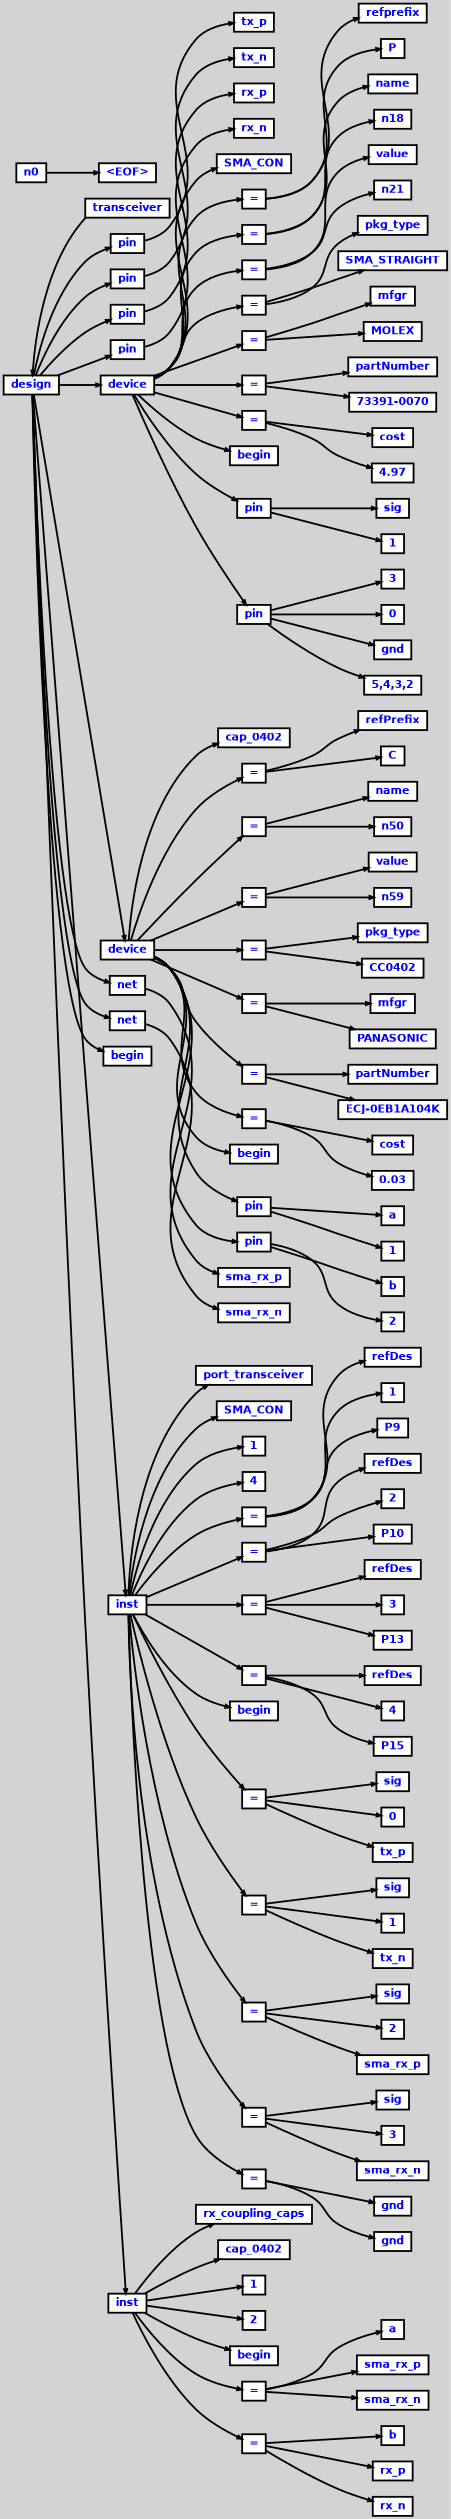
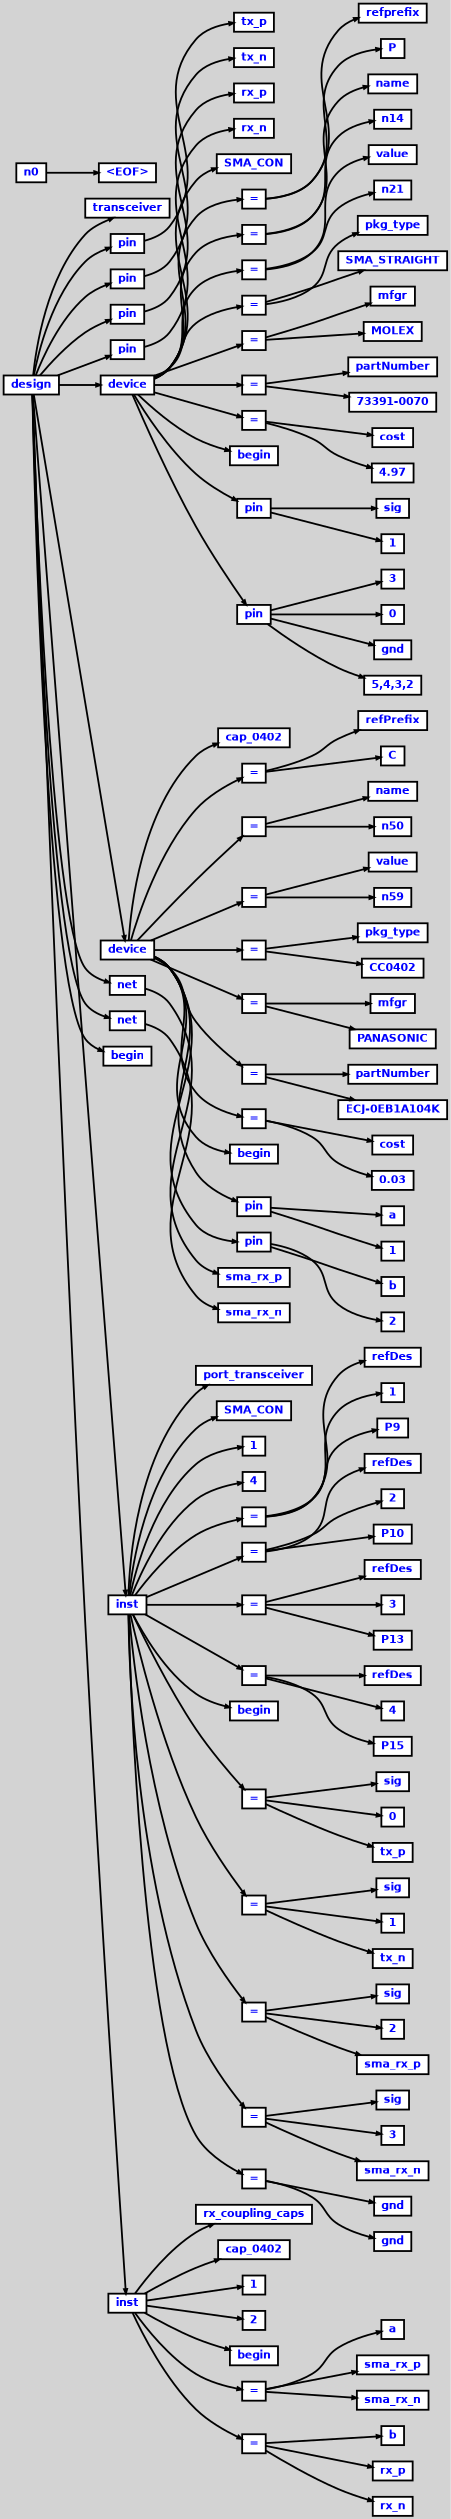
  digraph {
    bgcolor=lightgrey
    ordering=out
    rankdir=LR
    ranksep=.4
    node [color=black fillcolor=white fixedsize=false fontcolor=blue fontname="Helvetica-bold" fontsize=12 shape=box style="filled, solid, bold"]
    edge [arrowsize=.5 color=black style=bold]
    n1 [height=.25 label=design width=.25]
    n2 [height=.25 label=transceiver width=.25]
    n3 [height=.25 label=pin width=.25]
    n5 [height=.25 label=pin width=.25]
    n7 [height=.25 label=pin width=.25]
    n9 [height=.25 label=pin width=.25]
    n11 [height=.25 label=device width=.25]
    n43 [height=.25 label=device width=.25]
    n73 [height=.25 label=net width=.25]
    n75 [height=.25 label=net width=.25]
    n77 [height=.25 label=begin width=.25]
    n78 [height=.25 label=inst width=.25]
    n119 [height=.25 label=inst width=.25]
    n0 [height=.25 width=.25]
    n133 [height=.25 label="<EOF>" width=.25]
    n4 [height=.25 label=tx_p width=.25]
    n6 [height=.25 label=tx_n width=.25]
    n8 [height=.25 label=rx_p width=.25]
    n10 [height=.25 label=rx_n width=.25]
    n12 [height=.25 label=SMA_CON width=.25]
    n13 [height=.25 label="=" width=.25]
    n16 [height=.25 label="=" width=.25]
    n19 [height=.25 label="=" width=.25]
    n22 [height=.25 label="=" width=.25]
    n25 [height=.25 label="=" width=.25]
    n28 [height=.25 label="=" width=.25]
    n31 [height=.25 label="=" width=.25]
    n34 [height=.25 label=begin width=.25]
    n35 [height=.25 label=pin width=.25]
    n38 [height=.25 label=pin width=.25]
    n44 [height=.25 label=cap_0402 width=.25]
    n45 [height=.25 label="=" width=.25]
    n48 [height=.25 label="=" width=.25]
    n51 [height=.25 label="=" width=.25]
    n54 [height=.25 label="=" width=.25]
    n57 [height=.25 label="=" width=.25]
    n60 [height=.25 label="=" width=.25]
    n63 [height=.25 label="=" width=.25]
    n66 [height=.25 label=begin width=.25]
    n67 [height=.25 label=pin width=.25]
    n70 [height=.25 label=pin width=.25]
    n74 [height=.25 label=sma_rx_p width=.25]
    n76 [height=.25 label=sma_rx_n width=.25]
    n79 [height=.25 label=port_transceiver width=.25]
    n80 [height=.25 label=SMA_CON width=.25]
    n81 [height=.25 label=1 width=.25]
    n82 [height=.25 label=4 width=.25]
    n83 [height=.25 label="=" width=.25]
    n87 [height=.25 label="=" width=.25]
    n91 [height=.25 label="=" width=.25]
    n95 [height=.25 label="=" width=.25]
    n99 [height=.25 label=begin width=.25]
    n100 [height=.25 label="=" width=.25]
    n104 [height=.25 label="=" width=.25]
    n108 [height=.25 label="=" width=.25]
    n112 [height=.25 label="=" width=.25]
    n116 [height=.25 label="=" width=.25]
    n120 [height=.25 label=rx_coupling_caps width=.25]
    n121 [height=.25 label=cap_0402 width=.25]
    n122 [height=.25 label=1 width=.25]
    n123 [height=.25 label=2 width=.25]
    n124 [height=.25 label=begin width=.25]
    n125 [height=.25 label="=" width=.25]
    n129 [height=.25 label="=" width=.25]
    n14 [height=.25 label=refprefix width=.25]
    n15 [height=.25 label=P width=.25]
    n17 [height=.25 label=name width=.25]
-   n18 [height=.25 width=.25]
+   n18 [height=.25 width=.25 label=n14]
    n20 [height=.25 label=value width=.25]
    n21 [height=.25 width=.25]
    n23 [height=.25 label=pkg_type width=.25]
    n24 [height=.25 label=SMA_STRAIGHT width=.25]
    n26 [height=.25 label=mfgr width=.25]
    n27 [height=.25 label=MOLEX width=.25]
    n29 [height=.25 label=partNumber width=.25]
    n30 [height=.25 label="73391-0070" width=.25]
    n32 [height=.25 label=cost width=.25]
    n33 [height=.25 label=4.97 width=.25]
    n36 [height=.25 label=sig width=.25]
    n37 [height=.25 label=1 width=.25]
    n39 [height=.25 label=3 width=.25]
    n40 [height=.25 label=0 width=.25]
    n41 [height=.25 label=gnd width=.25]
    n42 [height=.25 label="5,4,3,2" width=.25]
    n46 [height=.25 label=refPrefix width=.25]
    n47 [height=.25 label=C width=.25]
    n49 [height=.25 label=name width=.25]
    n50 [height=.25 width=.25]
    n52 [height=.25 label=value width=.25]
    n53 [height=.25 label=n59 width=.25]
    n55 [height=.25 label=pkg_type width=.25]
    n56 [height=.25 label=CC0402 width=.25]
    n58 [height=.25 label=mfgr width=.25]
    n59 [height=.25 label=PANASONIC width=.25]
    n61 [height=.25 label=partNumber width=.25]
    n62 [height=.25 label="ECJ-0EB1A104K" width=.25]
    n64 [height=.25 label=cost width=.25]
    n65 [height=.25 label=0.03 width=.25]
    n68 [height=.25 label=a width=.25]
    n69 [height=.25 label=1 width=.25]
    n71 [height=.25 label=b width=.25]
    n72 [height=.25 label=2 width=.25]
    n84 [height=.25 label=refDes width=.25]
    n85 [height=.25 label=1 width=.25]
    n86 [height=.25 label=P9 width=.25]
    n88 [height=.25 label=refDes width=.25]
    n89 [height=.25 label=2 width=.25]
    n90 [height=.25 label=P10 width=.25]
    n92 [height=.25 label=refDes width=.25]
    n93 [height=.25 label=3 width=.25]
    n94 [height=.25 label=P13 width=.25]
    n96 [height=.25 label=refDes width=.25]
    n97 [height=.25 label=4 width=.25]
    n98 [height=.25 label=P15 width=.25]
    n101 [height=.25 label=sig width=.25]
    n102 [height=.25 label=0 width=.25]
    n103 [height=.25 label=tx_p width=.25]
    n105 [height=.25 label=sig width=.25]
    n106 [height=.25 label=1 width=.25]
    n107 [height=.25 label=tx_n width=.25]
    n109 [height=.25 label=sig width=.25]
    n110 [height=.25 label=2 width=.25]
    n111 [height=.25 label=sma_rx_p width=.25]
    n113 [height=.25 label=sig width=.25]
    n114 [height=.25 label=3 width=.25]
    n115 [height=.25 label=sma_rx_n width=.25]
    n117 [height=.25 label=gnd width=.25]
    n118 [height=.25 label=gnd width=.25]
    n126 [height=.25 label=a width=.25]
    n127 [height=.25 label=sma_rx_p width=.25]
    n128 [height=.25 label=sma_rx_n width=.25]
    n130 [height=.25 label=b width=.25]
    n131 [height=.25 label=rx_p width=.25]
    n132 [height=.25 label=rx_n width=.25]
-   n2 -> n1
+   n1 -> n2
    n1 -> n3
    n1 -> n5
    n1 -> n7
    n1 -> n9
    n1 -> n11
    n1 -> n43
    n1 -> n73
    n1 -> n75
    n1 -> n77
    n1 -> n78
    n1 -> n119
    n3 -> n4
    n5 -> n6
    n7 -> n8
    n9 -> n10
    n11 -> n12
    n11 -> n13
    n11 -> n16
    n11 -> n19
    n11 -> n22
    n11 -> n25
    n11 -> n28
    n11 -> n31
    n11 -> n34
    n11 -> n35
    n11 -> n38
    n43 -> n44
    n43 -> n45
    n43 -> n48
    n43 -> n51
    n43 -> n54
    n43 -> n57
    n43 -> n60
    n43 -> n63
    n43 -> n66
    n43 -> n67
    n43 -> n70
    n73 -> n74
    n75 -> n76
    n78 -> n79
    n78 -> n80
    n78 -> n81
    n78 -> n82
    n78 -> n83
    n78 -> n87
    n78 -> n91
    n78 -> n95
    n78 -> n99
    n78 -> n100
    n78 -> n104
    n78 -> n108
    n78 -> n112
    n78 -> n116
    n119 -> n120
    n119 -> n121
    n119 -> n122
    n119 -> n123
    n119 -> n124
    n119 -> n125
    n119 -> n129
    n0 -> n133
    n13 -> n14
    n13 -> n15
    n16 -> n17
    n16 -> n18
    n19 -> n20
    n19 -> n21
    n22 -> n23
    n22 -> n24
    n25 -> n26
    n25 -> n27
    n28 -> n29
    n28 -> n30
    n31 -> n32
    n31 -> n33
    n35 -> n36
    n35 -> n37
    n38 -> n39
    n38 -> n40
    n38 -> n41
    n38 -> n42
    n45 -> n46
    n45 -> n47
    n48 -> n49
    n48 -> n50
    n51 -> n52
    n51 -> n53
    n54 -> n55
    n54 -> n56
    n57 -> n58
    n57 -> n59
    n60 -> n61
    n60 -> n62
    n63 -> n64
    n63 -> n65
    n67 -> n68
    n67 -> n69
    n70 -> n71
    n70 -> n72
    n83 -> n84
    n83 -> n85
    n83 -> n86
    n87 -> n88
    n87 -> n89
    n87 -> n90
    n91 -> n92
    n91 -> n93
    n91 -> n94
    n95 -> n96
    n95 -> n97
    n95 -> n98
    n100 -> n101
    n100 -> n102
    n100 -> n103
    n104 -> n105
    n104 -> n106
    n104 -> n107
    n108 -> n109
    n108 -> n110
    n108 -> n111
    n112 -> n113
    n112 -> n114
    n112 -> n115
    n116 -> n117
    n116 -> n118
    n125 -> n126
    n125 -> n127
    n125 -> n128
    n129 -> n130
    n129 -> n131
    n129 -> n132
  }
